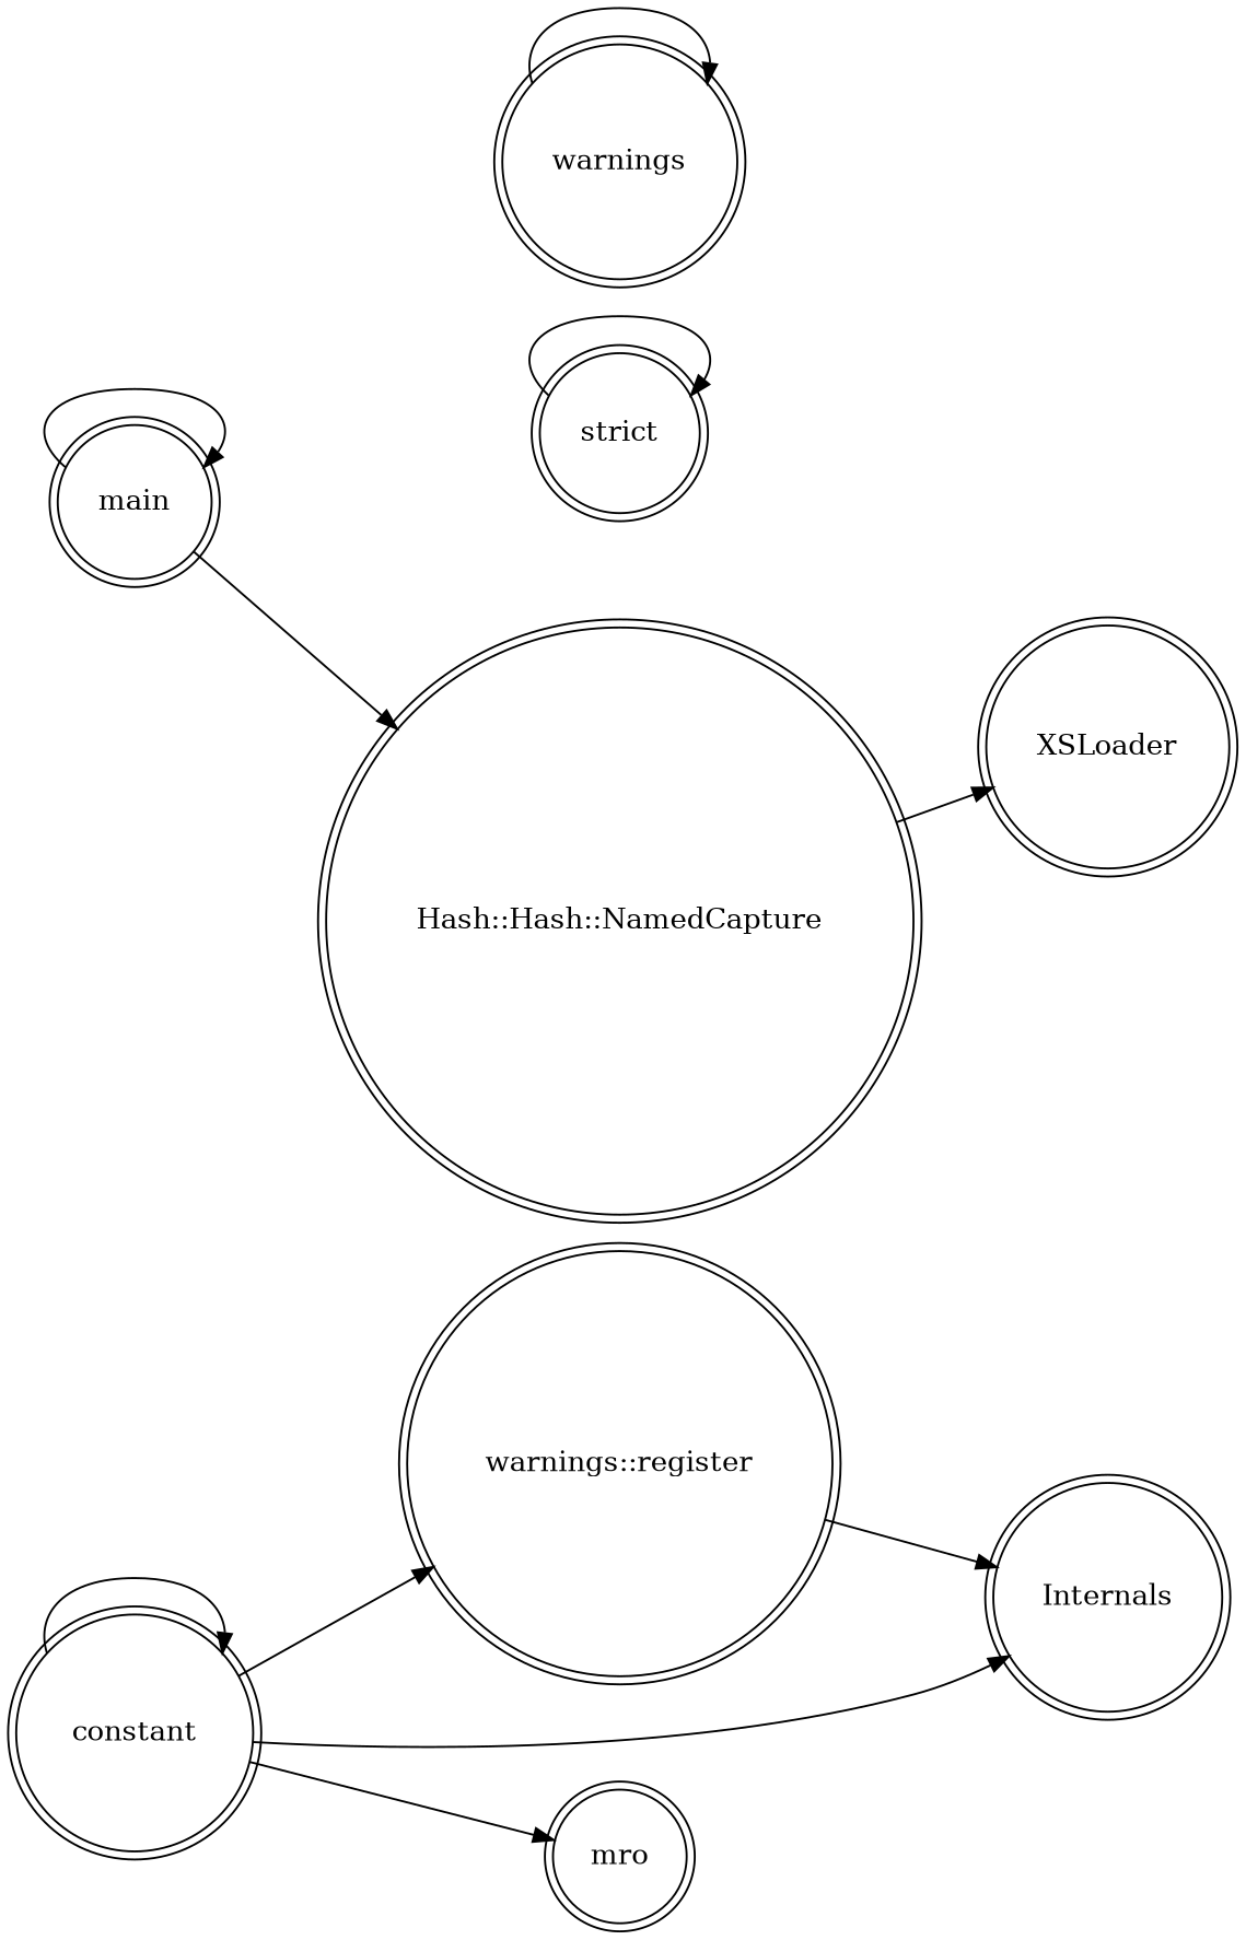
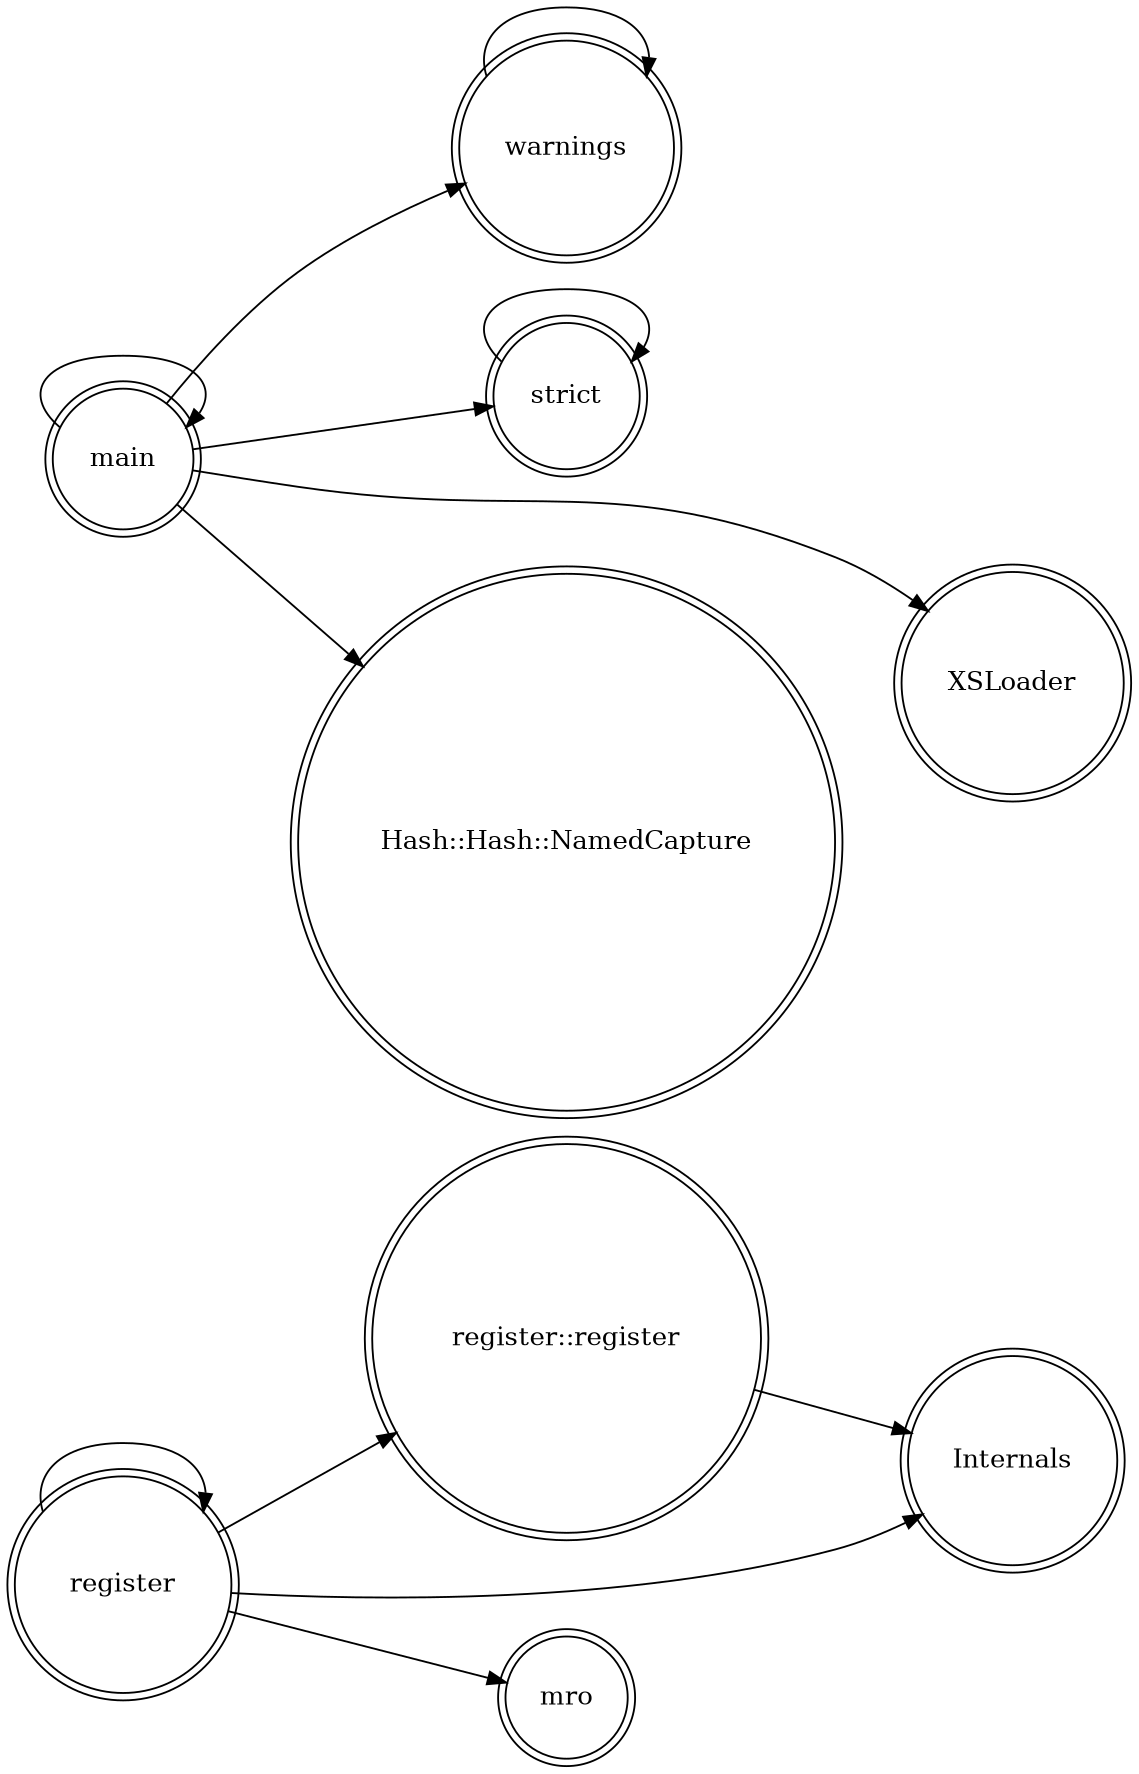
  digraph {
    rankdir=LR
    node [shape=doublecircle]
-   "warnings::register"
+   "warnings::register" [label="register::register"]
    Internals
    warnings
    "strict"
    main
    XSLoader
    n7 [label="Hash::Hash::NamedCapture"]
-   constant
+   constant [label=register]
    mro
    "warnings::register" -> Internals
    warnings -> warnings
    "strict" -> "strict"
+   main -> warnings
+   main -> "strict"
    main -> main
-   n7 -> XSLoader
+   main -> XSLoader
    main -> n7
    constant -> "warnings::register"
    constant -> Internals
    constant -> constant
    constant -> mro
  }
